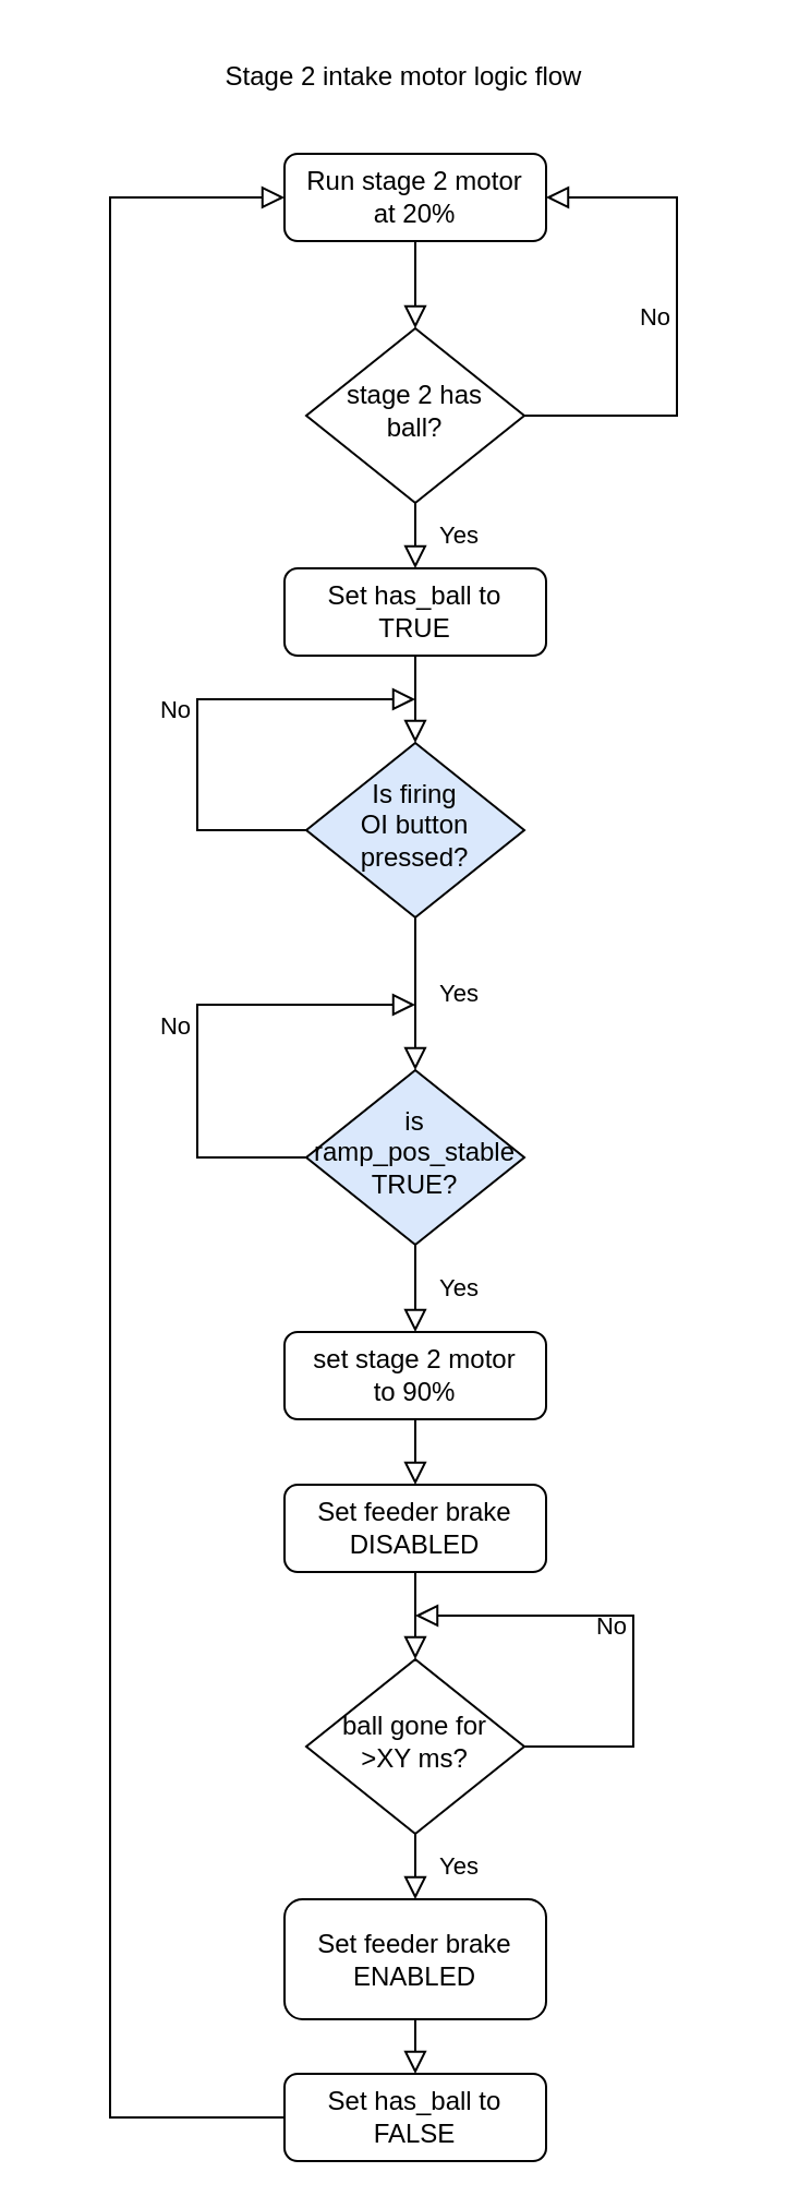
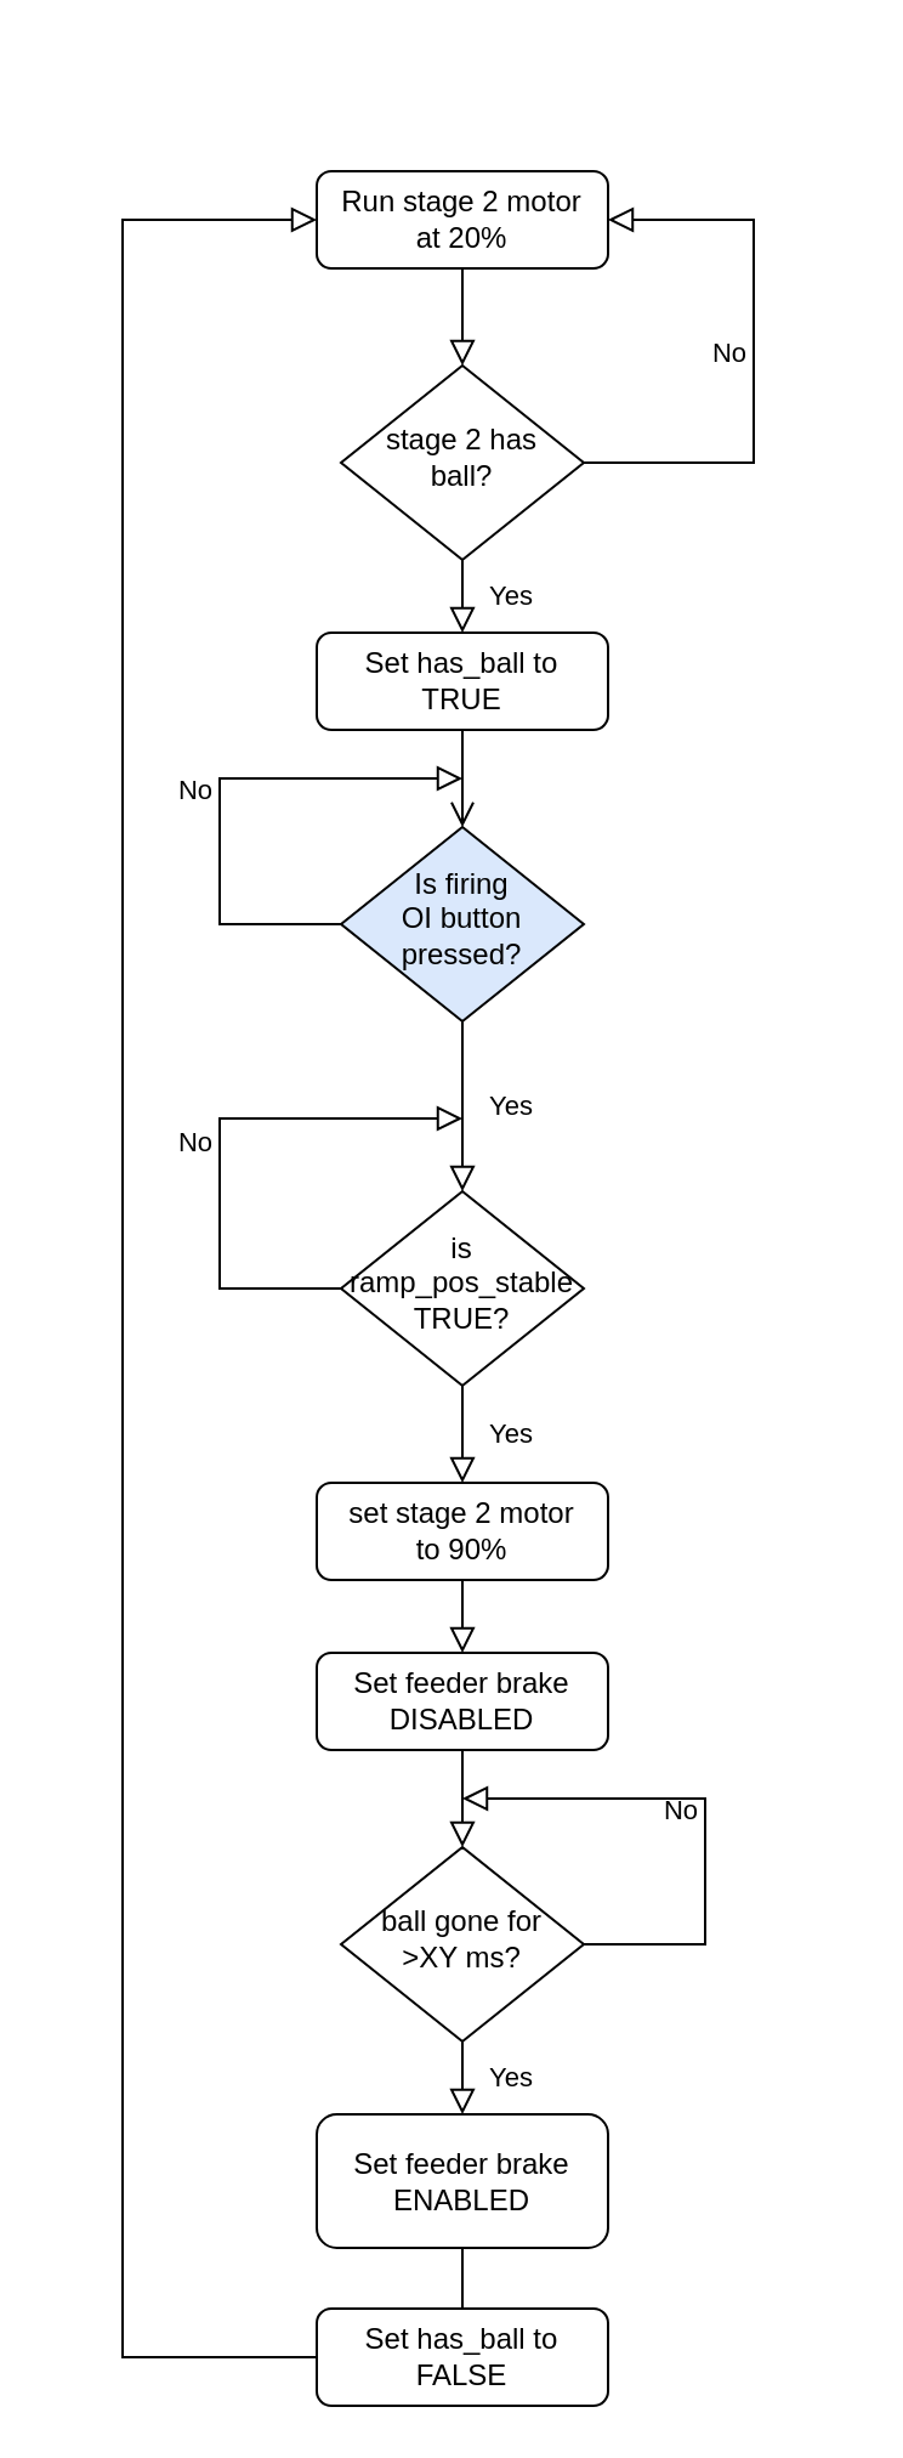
  <mxCell id="0" />
  <mxCell id="1" parent="0" />
  <mxCell id="2" value="" style="rounded=0;html=1;jettySize=auto;orthogonalLoop=1;fontSize=11;endArrow=block;endFill=0;endSize=8;strokeWidth=1;shadow=0;labelBackgroundColor=none;edgeStyle=orthogonalEdgeStyle;entryX=0.5;entryY=0;entryDx=0;entryDy=0;" parent="1" source="3" target="14" edge="1"><mxGeometry relative="1" as="geometry"><mxPoint x="190" y="150" as="targetPoint" /></mxGeometry></mxCell>
  <mxCell id="3" value="&lt;div&gt;Run stage 2 motor&lt;/div&gt;&lt;div&gt;at 20%&lt;br&gt;&lt;/div&gt;" style="rounded=1;whiteSpace=wrap;html=1;fontSize=12;glass=0;strokeWidth=1;shadow=0;" parent="1" vertex="1"><mxGeometry x="130" y="70" width="120" height="40" as="geometry" /></mxCell>
  <mxCell id="4" value="Yes" style="rounded=0;html=1;jettySize=auto;orthogonalLoop=1;fontSize=11;endArrow=block;endFill=0;endSize=8;strokeWidth=1;shadow=0;labelBackgroundColor=none;edgeStyle=orthogonalEdgeStyle;entryX=0.5;entryY=0;entryDx=0;entryDy=0;" parent="1" source="6" target="24" edge="1"><mxGeometry y="20" relative="1" as="geometry"><mxPoint as="offset" /><mxPoint x="190" y="460" as="targetPoint" /></mxGeometry></mxCell>
  <mxCell id="5" value="No" style="edgeStyle=orthogonalEdgeStyle;rounded=0;html=1;jettySize=auto;orthogonalLoop=1;fontSize=11;endArrow=block;endFill=0;endSize=8;strokeWidth=1;shadow=0;labelBackgroundColor=none;" parent="1" source="6" edge="1"><mxGeometry y="10" relative="1" as="geometry"><mxPoint as="offset" /><mxPoint x="190" y="320" as="targetPoint" /><Array as="points"><mxPoint x="90" y="380" /><mxPoint x="90" y="320" /></Array></mxGeometry></mxCell>
  <mxCell id="6" value="&lt;div&gt;Is firing &lt;br&gt;&lt;/div&gt;&lt;div&gt;OI button&lt;/div&gt;&lt;div&gt;pressed?&lt;br&gt;&lt;/div&gt;" style="rhombus;whiteSpace=wrap;html=1;shadow=0;fontFamily=Helvetica;fontSize=12;align=center;strokeWidth=1;spacing=6;spacingTop=-4;fillColor=#dae8fc;" parent="1" vertex="1"><mxGeometry x="140" y="340" width="100" height="80" as="geometry" /></mxCell>
- <mxCell id="7" value="Stage 2 intake motor logic flow" style="text;html=1;strokeColor=none;fillColor=none;align=center;verticalAlign=middle;whiteSpace=wrap;rounded=0;" parent="1" vertex="1"><mxGeometry x="20" y="20" width="330" height="30" as="geometry" /></mxCell>
  <mxCell id="8" value="&lt;div&gt;set stage 2 motor&lt;/div&gt;&lt;div&gt;to 90%&lt;br&gt;&lt;/div&gt;" style="rounded=1;whiteSpace=wrap;html=1;fontSize=12;glass=0;strokeWidth=1;shadow=0;" parent="1" vertex="1"><mxGeometry x="130" y="610" width="120" height="40" as="geometry" /></mxCell>
  <mxCell id="9" value="&lt;div&gt;Set feeder brake&lt;/div&gt;&lt;div&gt;DISABLED&lt;/div&gt;" style="rounded=1;whiteSpace=wrap;html=1;fontSize=12;glass=0;strokeWidth=1;shadow=0;" parent="1" vertex="1"><mxGeometry x="130" y="680" width="120" height="40" as="geometry" /></mxCell>
  <mxCell id="10" value="" style="endArrow=block;html=1;rounded=0;exitX=0.5;exitY=1;exitDx=0;exitDy=0;entryX=0.5;entryY=0;entryDx=0;entryDy=0;endFill=0;endSize=8;" parent="1" source="8" target="9" edge="1"><mxGeometry width="50" height="50" relative="1" as="geometry"><mxPoint x="360" y="640" as="sourcePoint" /><mxPoint x="250" y="540" as="targetPoint" /><Array as="points" /></mxGeometry></mxCell>
  <mxCell id="11" value="&lt;div&gt;ball gone for&lt;/div&gt;&lt;div&gt;&amp;gt;XY ms?&lt;br&gt;&lt;/div&gt;" style="rhombus;whiteSpace=wrap;html=1;shadow=0;fontFamily=Helvetica;fontSize=12;align=center;strokeWidth=1;spacing=6;spacingTop=-4;" parent="1" vertex="1"><mxGeometry x="140" y="760" width="100" height="80" as="geometry" /></mxCell>
  <mxCell id="12" value="" style="endArrow=block;html=1;rounded=0;exitX=0.5;exitY=1;exitDx=0;exitDy=0;entryX=0.5;entryY=0;entryDx=0;entryDy=0;endFill=0;endSize=8;" parent="1" source="9" target="11" edge="1"><mxGeometry width="50" height="50" relative="1" as="geometry"><mxPoint x="200" y="660" as="sourcePoint" /><mxPoint x="200" y="690" as="targetPoint" /><Array as="points" /></mxGeometry></mxCell>
  <mxCell id="13" value="No" style="edgeStyle=orthogonalEdgeStyle;rounded=0;html=1;jettySize=auto;orthogonalLoop=1;fontSize=11;endArrow=block;endFill=0;endSize=8;strokeWidth=1;shadow=0;labelBackgroundColor=none;exitX=1;exitY=0.5;exitDx=0;exitDy=0;" parent="1" source="11" edge="1"><mxGeometry y="10" relative="1" as="geometry"><mxPoint as="offset" /><mxPoint x="190" y="740" as="targetPoint" /><Array as="points"><mxPoint x="290" y="800" /><mxPoint x="290" y="740" /></Array><mxPoint x="150" y="540" as="sourcePoint" /></mxGeometry></mxCell>
  <mxCell id="14" value="&lt;div&gt;stage 2 has&lt;/div&gt;&lt;div&gt;ball?&lt;br&gt;&lt;/div&gt;" style="rhombus;whiteSpace=wrap;html=1;shadow=0;fontFamily=Helvetica;fontSize=12;align=center;strokeWidth=1;spacing=6;spacingTop=-4;" parent="1" vertex="1"><mxGeometry x="140" y="150" width="100" height="80" as="geometry" /></mxCell>
  <mxCell id="15" value="No" style="edgeStyle=orthogonalEdgeStyle;rounded=0;html=1;jettySize=auto;orthogonalLoop=1;fontSize=11;endArrow=block;endFill=0;endSize=8;strokeWidth=1;shadow=0;labelBackgroundColor=none;entryX=1;entryY=0.5;entryDx=0;entryDy=0;exitX=1;exitY=0.5;exitDx=0;exitDy=0;" parent="1" source="14" target="3" edge="1"><mxGeometry y="10" relative="1" as="geometry"><mxPoint as="offset" /><mxPoint x="140" y="120" as="targetPoint" /><Array as="points"><mxPoint x="310" y="190" /><mxPoint x="310" y="90" /></Array><mxPoint x="150" y="340" as="sourcePoint" /></mxGeometry></mxCell>
  <mxCell id="16" value="Yes" style="rounded=0;html=1;jettySize=auto;orthogonalLoop=1;fontSize=11;endArrow=block;endFill=0;endSize=8;strokeWidth=1;shadow=0;labelBackgroundColor=none;edgeStyle=orthogonalEdgeStyle;exitX=0.5;exitY=1;exitDx=0;exitDy=0;startArrow=none;" parent="1" source="14" edge="1"><mxGeometry y="20" relative="1" as="geometry"><mxPoint as="offset" /><mxPoint x="200" y="330" as="sourcePoint" /><mxPoint x="190" y="260" as="targetPoint" /></mxGeometry></mxCell>
  <mxCell id="17" value="&lt;div&gt;Set feeder brake&lt;/div&gt;&lt;div&gt;ENABLED&lt;/div&gt;" style="rounded=1;whiteSpace=wrap;html=1;fontSize=12;glass=0;strokeWidth=1;shadow=0;" parent="1" vertex="1"><mxGeometry x="130" y="870" width="120" height="55" as="geometry" /></mxCell>
  <mxCell id="18" value="Yes" style="rounded=0;html=1;jettySize=auto;orthogonalLoop=1;fontSize=11;endArrow=block;endFill=0;endSize=8;strokeWidth=1;shadow=0;labelBackgroundColor=none;edgeStyle=orthogonalEdgeStyle;entryX=0.5;entryY=0;entryDx=0;entryDy=0;exitX=0.5;exitY=1;exitDx=0;exitDy=0;" parent="1" source="11" target="17" edge="1"><mxGeometry y="20" relative="1" as="geometry"><mxPoint as="offset" /><mxPoint x="200" y="580" as="sourcePoint" /><mxPoint x="200" y="620" as="targetPoint" /></mxGeometry></mxCell>
  <mxCell id="19" value="" style="endArrow=block;html=1;rounded=0;exitX=0;exitY=0.5;exitDx=0;exitDy=0;endFill=0;endSize=8;entryX=0;entryY=0.5;entryDx=0;entryDy=0;" parent="1" source="20" target="3" edge="1"><mxGeometry width="50" height="50" relative="1" as="geometry"><mxPoint x="200" y="440" as="sourcePoint" /><mxPoint x="100" y="150" as="targetPoint" /><Array as="points"><mxPoint x="50" y="970" /><mxPoint x="50" y="370" /><mxPoint x="50" y="90" /></Array></mxGeometry></mxCell>
  <mxCell id="20" value="Set has_ball to FALSE" style="rounded=1;whiteSpace=wrap;html=1;fontSize=12;glass=0;strokeWidth=1;shadow=0;" parent="1" vertex="1"><mxGeometry x="130" y="950" width="120" height="40" as="geometry" /></mxCell>
- <mxCell id="21" value="" style="endArrow=block;html=1;rounded=0;exitX=0.5;exitY=1;exitDx=0;exitDy=0;entryX=0.5;entryY=0;entryDx=0;entryDy=0;endFill=0;endSize=8;" parent="1" source="17" target="20" edge="1"><mxGeometry width="50" height="50" relative="1" as="geometry"><mxPoint x="200" y="660" as="sourcePoint" /><mxPoint x="200" y="690" as="targetPoint" /><Array as="points" /></mxGeometry></mxCell>
+ <mxCell id="21" value="" style="endArrow=none;html=1;rounded=0;exitX=0.5;exitY=1;exitDx=0;exitDy=0;entryX=0.5;entryY=0;entryDx=0;entryDy=0;endFill=0;endSize=8;" parent="1" source="17" target="20" edge="1"><mxGeometry width="50" height="50" relative="1" as="geometry"><mxPoint x="200" y="660" as="sourcePoint" /><mxPoint x="200" y="690" as="targetPoint" /><Array as="points" /></mxGeometry></mxCell>
  <mxCell id="22" value="&lt;div&gt;Set has_ball to &lt;br&gt;&lt;/div&gt;&lt;div&gt;TRUE&lt;/div&gt;" style="rounded=1;whiteSpace=wrap;html=1;fontSize=12;glass=0;strokeWidth=1;shadow=0;" parent="1" vertex="1"><mxGeometry x="130" y="260" width="120" height="40" as="geometry" /></mxCell>
- <mxCell id="23" value="" style="endArrow=block;html=1;rounded=0;entryX=0.5;entryY=0;entryDx=0;entryDy=0;endFill=0;endSize=8;exitX=0.5;exitY=1;exitDx=0;exitDy=0;" parent="1" source="22" target="6" edge="1"><mxGeometry width="50" height="50" relative="1" as="geometry"><mxPoint x="190" y="310" as="sourcePoint" /><mxPoint x="200" y="540" as="targetPoint" /><Array as="points" /></mxGeometry></mxCell>
- <mxCell id="24" value="&lt;div&gt;is&lt;/div&gt;&lt;div&gt;ramp_pos_stable&lt;/div&gt;&lt;div&gt;TRUE?&lt;br&gt;&lt;/div&gt;" style="rhombus;whiteSpace=wrap;html=1;shadow=0;fontFamily=Helvetica;fontSize=12;align=center;strokeWidth=1;spacing=6;spacingTop=-4;fillColor=#dae8fc;" parent="1" vertex="1"><mxGeometry x="140" y="490" width="100" height="80" as="geometry" /></mxCell>
+ <mxCell id="23" value="" style="endArrow=open;html=1;rounded=0;entryX=0.5;entryY=0;entryDx=0;entryDy=0;endFill=0;endSize=8;exitX=0.5;exitY=1;exitDx=0;exitDy=0;" parent="1" source="22" target="6" edge="1"><mxGeometry width="50" height="50" relative="1" as="geometry"><mxPoint x="190" y="310" as="sourcePoint" /><mxPoint x="200" y="540" as="targetPoint" /><Array as="points" /></mxGeometry></mxCell>
+ <mxCell id="24" value="&lt;div&gt;is&lt;/div&gt;&lt;div&gt;ramp_pos_stable&lt;/div&gt;&lt;div&gt;TRUE?&lt;br&gt;&lt;/div&gt;" style="rhombus;whiteSpace=wrap;html=1;shadow=0;fontFamily=Helvetica;fontSize=12;align=center;strokeWidth=1;spacing=6;spacingTop=-4;" parent="1" vertex="1"><mxGeometry x="140" y="490" width="100" height="80" as="geometry" /></mxCell>
  <mxCell id="25" value="Yes" style="rounded=0;html=1;jettySize=auto;orthogonalLoop=1;fontSize=11;endArrow=block;endFill=0;endSize=8;strokeWidth=1;shadow=0;labelBackgroundColor=none;edgeStyle=orthogonalEdgeStyle;entryX=0.5;entryY=0;entryDx=0;entryDy=0;exitX=0.5;exitY=1;exitDx=0;exitDy=0;" parent="1" source="24" target="8" edge="1"><mxGeometry y="20" relative="1" as="geometry"><mxPoint as="offset" /><mxPoint x="140" y="580" as="sourcePoint" /><mxPoint x="200" y="460" as="targetPoint" /></mxGeometry></mxCell>
  <mxCell id="26" value="No" style="edgeStyle=orthogonalEdgeStyle;rounded=0;html=1;jettySize=auto;orthogonalLoop=1;fontSize=11;endArrow=block;endFill=0;endSize=8;strokeWidth=1;shadow=0;labelBackgroundColor=none;exitX=0;exitY=0.5;exitDx=0;exitDy=0;" parent="1" source="24" edge="1"><mxGeometry y="10" relative="1" as="geometry"><mxPoint as="offset" /><mxPoint x="190" y="460" as="targetPoint" /><Array as="points"><mxPoint x="90" y="530" /><mxPoint x="90" y="460" /></Array><mxPoint x="150" y="390" as="sourcePoint" /></mxGeometry></mxCell>
